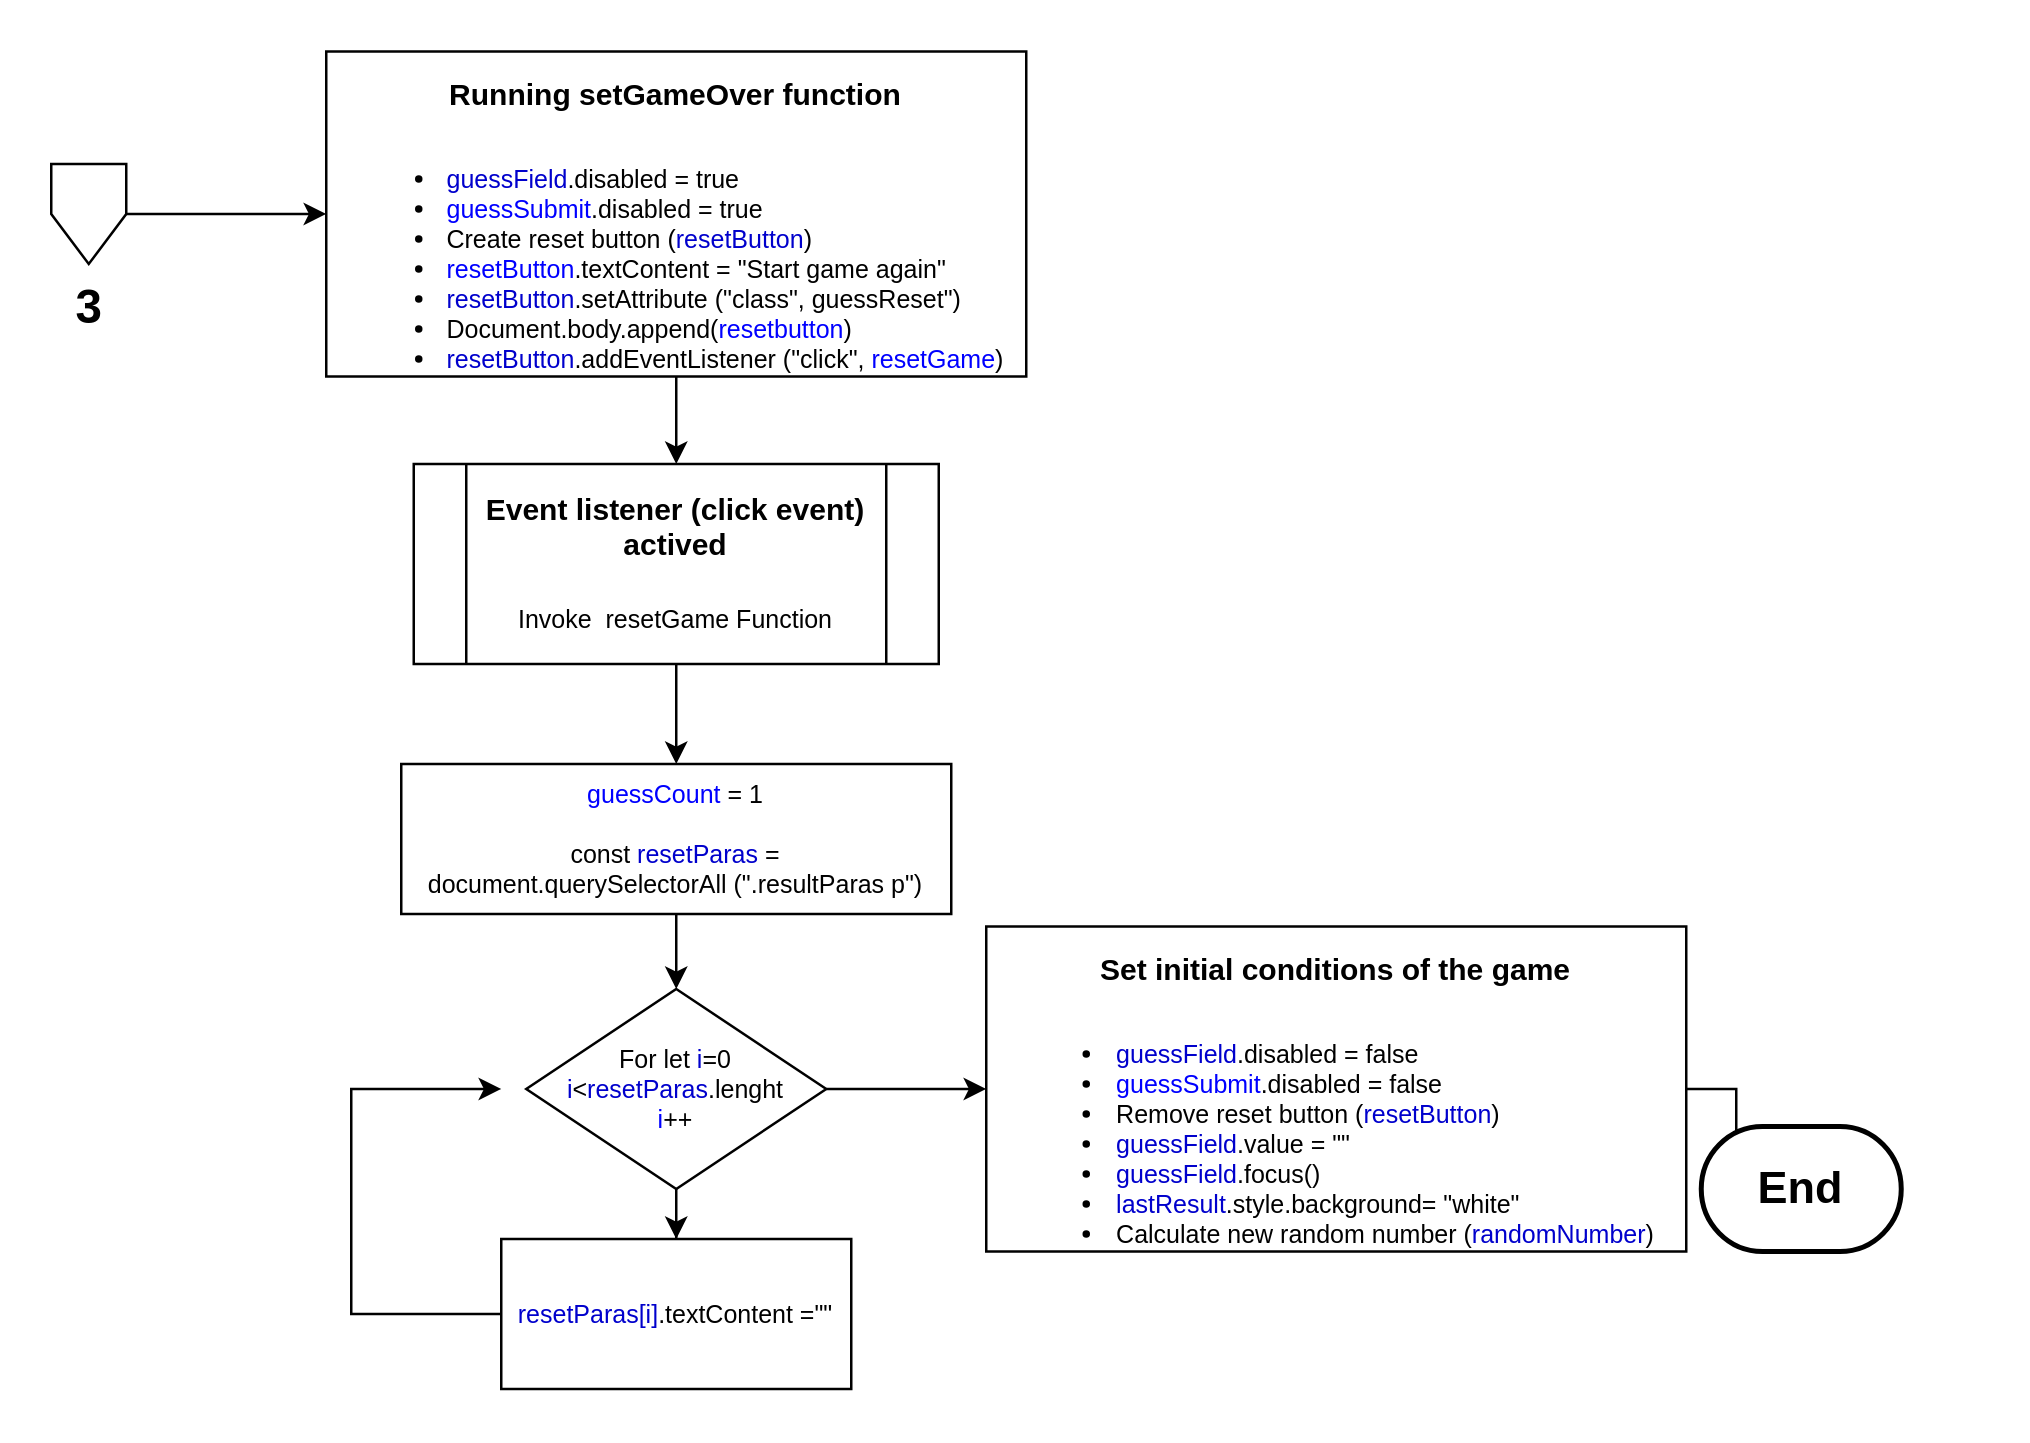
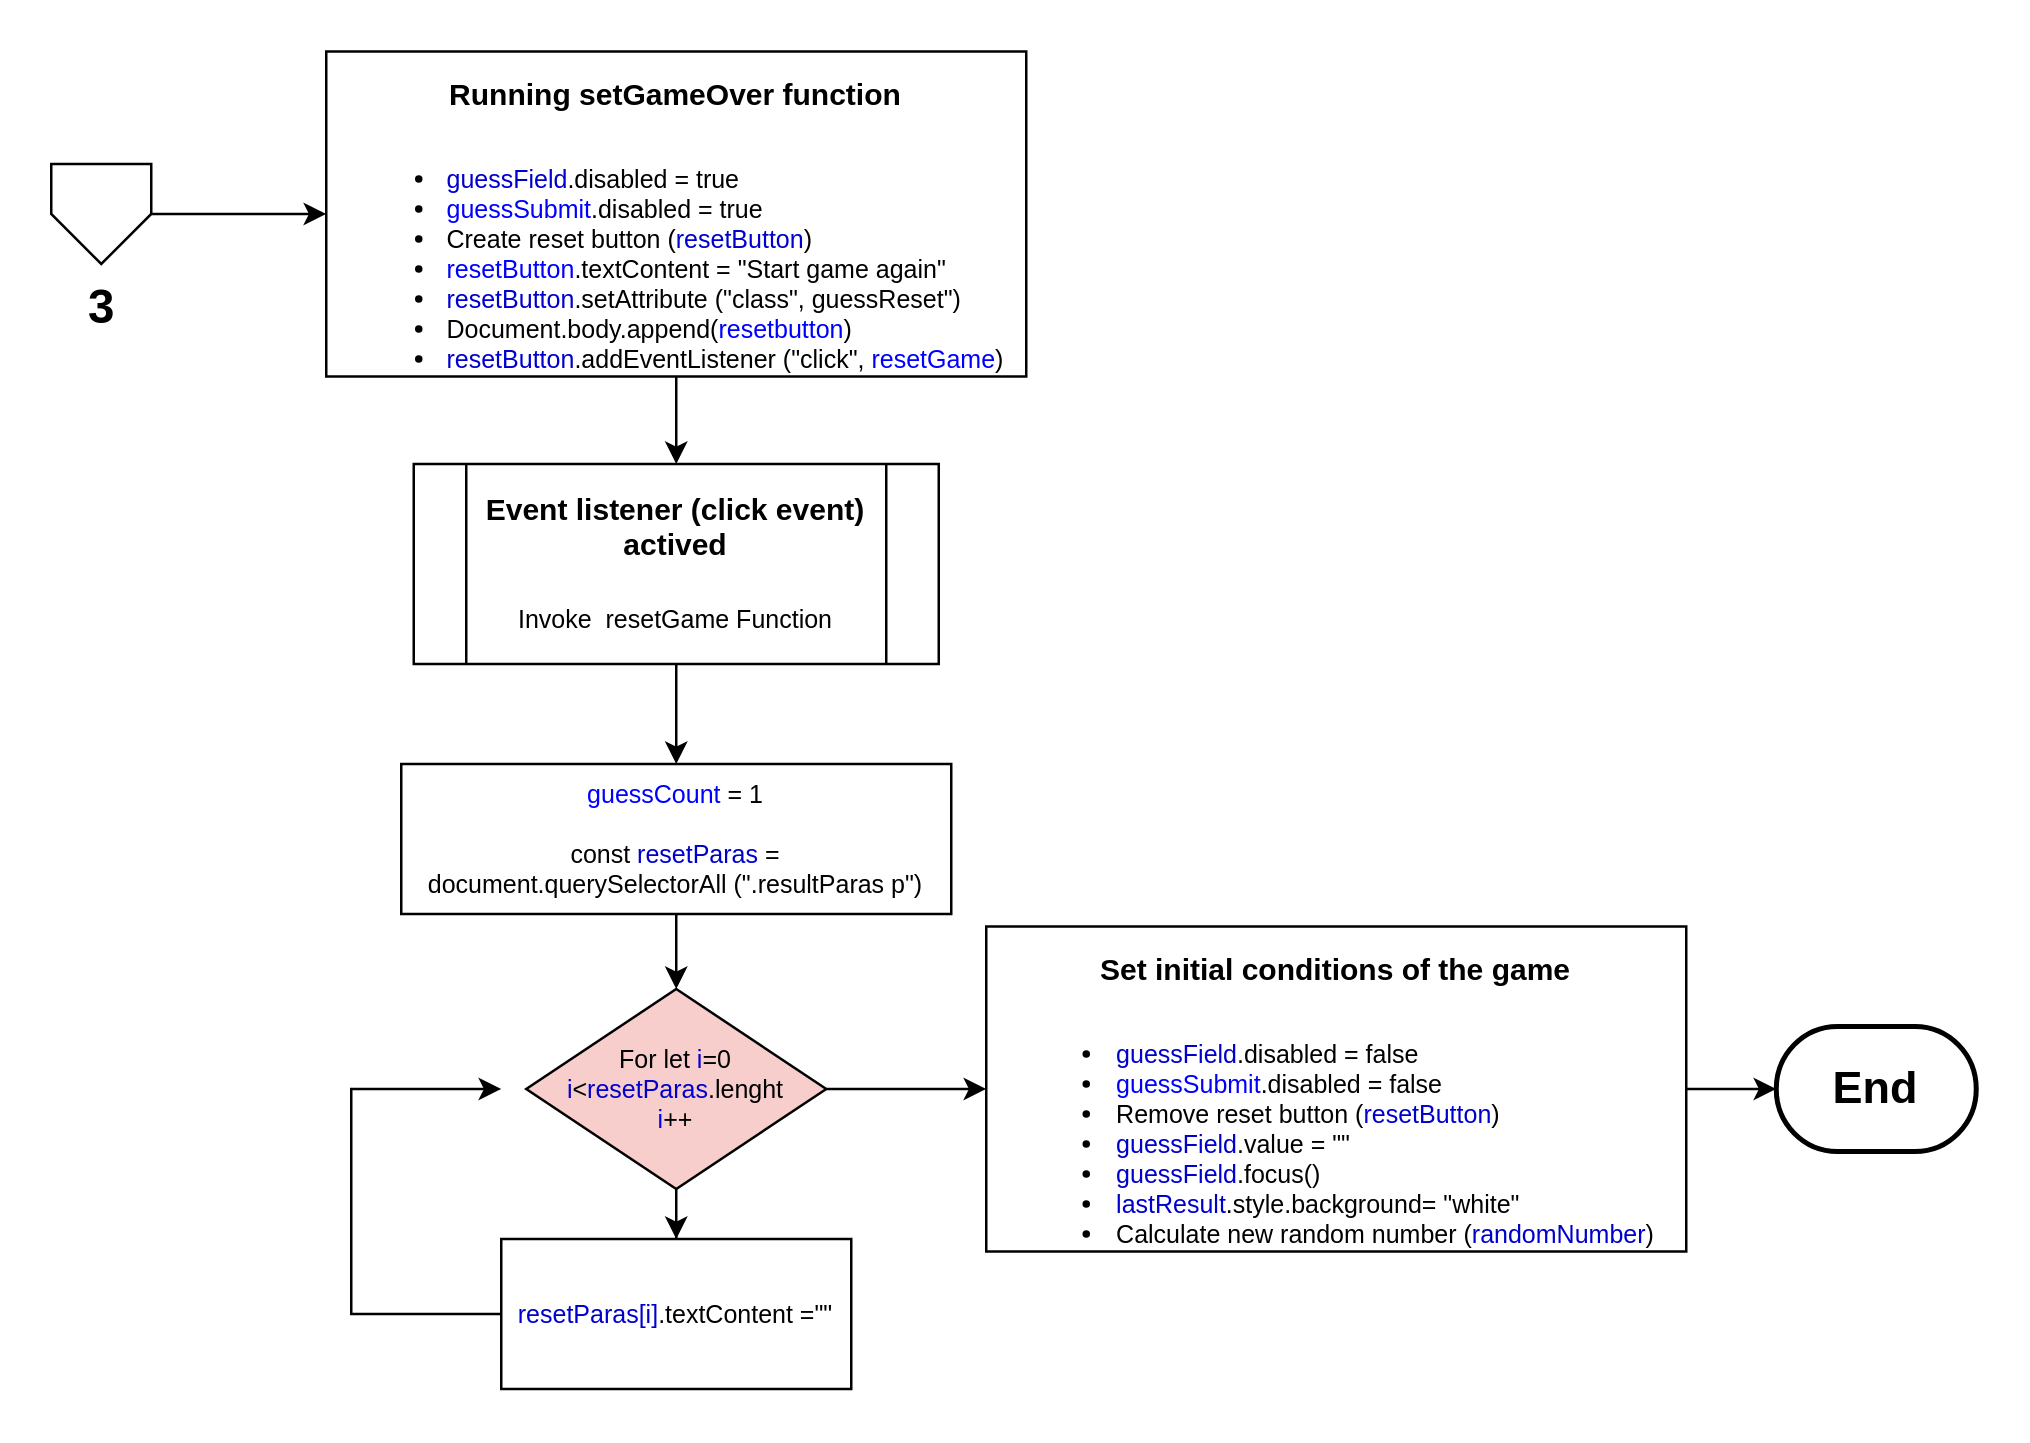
  <mxCell id="0" />
  <mxCell id="1" parent="0" />
  <mxCell id="2" value="" style="edgeStyle=orthogonalEdgeStyle;rounded=0;orthogonalLoop=1;jettySize=auto;html=1;fontSize=10;fontColor=#0000FF;" parent="1" source="3" target="5" edge="1"><mxGeometry relative="1" as="geometry" /></mxCell>
- <mxCell id="3" value="&lt;b&gt;&lt;font style=&quot;font-size: 19px;&quot;&gt;3&lt;/font&gt;&lt;/b&gt;" style="verticalLabelPosition=bottom;verticalAlign=top;html=1;shape=offPageConnector;rounded=0;size=0.5;" parent="1" vertex="1"><mxGeometry x="20" y="65" width="30" height="40" as="geometry" /></mxCell>
+ <mxCell id="3" value="&lt;b&gt;&lt;font style=&quot;font-size: 19px;&quot;&gt;3&lt;/font&gt;&lt;/b&gt;" style="verticalLabelPosition=bottom;verticalAlign=top;html=1;shape=offPageConnector;rounded=0;size=0.5;" parent="1" vertex="1"><mxGeometry x="20" y="65" width="40" height="40" as="geometry" /></mxCell>
  <mxCell id="4" value="" style="edgeStyle=orthogonalEdgeStyle;rounded=0;orthogonalLoop=1;jettySize=auto;html=1;fontSize=10;fontColor=#0000FF;" parent="1" source="5" target="7" edge="1"><mxGeometry relative="1" as="geometry" /></mxCell>
  <mxCell id="5" value="&lt;font style=&quot;&quot;&gt;&lt;b style=&quot;font-size: 12px;&quot;&gt;&lt;br&gt;Running setGameOver function&lt;/b&gt;&lt;br&gt;&lt;div style=&quot;text-align: justify;&quot;&gt;&lt;ul&gt;&lt;li style=&quot;font-size: 10px;&quot;&gt;&lt;font color=&quot;#0000cc&quot;&gt;guessField&lt;/font&gt;.disabled = true&lt;/li&gt;&lt;li style=&quot;font-size: 10px;&quot;&gt;&lt;font color=&quot;#0000ff&quot;&gt;guessSubmit&lt;/font&gt;.disabled = true&lt;/li&gt;&lt;li style=&quot;font-size: 10px;&quot;&gt;Create reset button (&lt;font color=&quot;#0000cc&quot;&gt;resetButton&lt;/font&gt;)&lt;/li&gt;&lt;li style=&quot;font-size: 10px;&quot;&gt;&lt;font color=&quot;#0000ff&quot;&gt;resetButton&lt;/font&gt;.textContent = &quot;Start game again&quot;&lt;/li&gt;&lt;li style=&quot;font-size: 10px;&quot;&gt;&lt;font color=&quot;#0000cc&quot;&gt;resetButton&lt;/font&gt;.setAttribute (&quot;class&quot;, guessReset&quot;)&lt;/li&gt;&lt;li style=&quot;font-size: 10px;&quot;&gt;Document.body.append(&lt;font color=&quot;#0000ff&quot;&gt;resetbutton&lt;/font&gt;)&lt;/li&gt;&lt;li style=&quot;font-size: 10px;&quot;&gt;&lt;font color=&quot;#0000cc&quot;&gt;resetButton&lt;/font&gt;.addEventListener (&quot;click&quot;, &lt;font color=&quot;#0000ff&quot;&gt;resetGame&lt;/font&gt;)&lt;/li&gt;&lt;/ul&gt;&lt;/div&gt;&lt;/font&gt;" style="rounded=0;whiteSpace=wrap;html=1;fontSize=19;" parent="1" vertex="1"><mxGeometry x="130" y="20" width="280" height="130" as="geometry" /></mxCell>
  <mxCell id="6" value="" style="edgeStyle=orthogonalEdgeStyle;rounded=0;orthogonalLoop=1;jettySize=auto;html=1;fontSize=10;fontColor=#0000CC;" parent="1" source="7" target="9" edge="1"><mxGeometry relative="1" as="geometry" /></mxCell>
  <mxCell id="7" value="&lt;span style=&quot;border-color: var(--border-color);&quot;&gt;&lt;b&gt;Event listener (click event) actived&lt;/b&gt;&lt;br&gt;&lt;br&gt;&lt;font style=&quot;font-size: 10px;&quot;&gt;Invoke&amp;nbsp; resetGame Function&lt;/font&gt;&lt;br&gt;&lt;/span&gt;" style="shape=process;whiteSpace=wrap;html=1;backgroundOutline=1;fontSize=12;fontColor=#000000;" parent="1" vertex="1"><mxGeometry x="165" y="185" width="210" height="80" as="geometry" /></mxCell>
  <mxCell id="8" value="" style="edgeStyle=orthogonalEdgeStyle;rounded=0;orthogonalLoop=1;jettySize=auto;html=1;fontSize=10;fontColor=#0000CC;" parent="1" source="9" target="12" edge="1"><mxGeometry relative="1" as="geometry" /></mxCell>
  <mxCell id="9" value="guessCount &lt;font color=&quot;#000000&quot;&gt;= 1&lt;br&gt;&lt;br&gt;const &lt;/font&gt;&lt;font color=&quot;#0000cc&quot;&gt;resetParas&lt;/font&gt;&lt;font color=&quot;#000000&quot;&gt; =&lt;br&gt;document.querySelectorAll (&quot;.resultParas p&quot;)&lt;br&gt;&lt;/font&gt;" style="rounded=0;whiteSpace=wrap;html=1;fontSize=10;fontColor=#0000FF;" parent="1" vertex="1"><mxGeometry x="160" y="305" width="220" height="60" as="geometry" /></mxCell>
  <mxCell id="10" value="" style="edgeStyle=orthogonalEdgeStyle;rounded=0;orthogonalLoop=1;jettySize=auto;html=1;fontSize=10;fontColor=#000000;" parent="1" source="12" target="13" edge="1"><mxGeometry relative="1" as="geometry" /></mxCell>
  <mxCell id="11" value="" style="edgeStyle=orthogonalEdgeStyle;rounded=0;orthogonalLoop=1;jettySize=auto;html=1;fontSize=10;fontColor=#000000;" parent="1" source="12" target="16" edge="1"><mxGeometry relative="1" as="geometry" /></mxCell>
- <mxCell id="12" value="&lt;font color=&quot;#000000&quot;&gt;For let &lt;/font&gt;i&lt;font color=&quot;#000000&quot;&gt;=0&lt;/font&gt;&lt;br&gt;i&lt;font color=&quot;#000000&quot;&gt;&amp;lt;&lt;/font&gt;resetParas&lt;font color=&quot;#000000&quot;&gt;.lenght&lt;/font&gt;&lt;br&gt;&lt;font color=&quot;#0000ff&quot;&gt;i&lt;/font&gt;&lt;font color=&quot;#000000&quot;&gt;++&lt;br&gt;&lt;/font&gt;" style="rhombus;whiteSpace=wrap;html=1;fontSize=10;fontColor=#0000CC;" parent="1" vertex="1"><mxGeometry x="210" y="395" width="120" height="80" as="geometry" /></mxCell>
+ <mxCell id="12" value="&lt;font color=&quot;#000000&quot;&gt;For let &lt;/font&gt;i&lt;font color=&quot;#000000&quot;&gt;=0&lt;/font&gt;&lt;br&gt;i&lt;font color=&quot;#000000&quot;&gt;&amp;lt;&lt;/font&gt;resetParas&lt;font color=&quot;#000000&quot;&gt;.lenght&lt;/font&gt;&lt;br&gt;&lt;font color=&quot;#0000ff&quot;&gt;i&lt;/font&gt;&lt;font color=&quot;#000000&quot;&gt;++&lt;br&gt;&lt;/font&gt;" style="rhombus;whiteSpace=wrap;html=1;fontSize=10;fontColor=#0000CC;fillColor=#f8cecc;" parent="1" vertex="1"><mxGeometry x="210" y="395" width="120" height="80" as="geometry" /></mxCell>
  <mxCell id="13" value="resetParas[i]&lt;font color=&quot;#000000&quot;&gt;.textContent =&quot;&quot;&lt;/font&gt;" style="rounded=0;whiteSpace=wrap;html=1;fontSize=10;fontColor=#0000CC;" parent="1" vertex="1"><mxGeometry x="200" y="495" width="140" height="60" as="geometry" /></mxCell>
  <mxCell id="14" value="" style="endArrow=classic;html=1;rounded=0;fontSize=10;fontColor=#000000;exitX=0;exitY=0.5;exitDx=0;exitDy=0;" parent="1" source="13" edge="1"><mxGeometry width="50" height="50" relative="1" as="geometry"><mxPoint x="380" y="435" as="sourcePoint" /><mxPoint x="200" y="435" as="targetPoint" /><Array as="points"><mxPoint x="140" y="525" /><mxPoint x="140" y="435" /></Array></mxGeometry></mxCell>
  <mxCell id="15" value="" style="edgeStyle=orthogonalEdgeStyle;rounded=0;orthogonalLoop=1;jettySize=auto;html=1;fontSize=10;fontColor=#0000CC;" parent="1" source="16" target="17" edge="1"><mxGeometry relative="1" as="geometry" /></mxCell>
  <mxCell id="16" value="&lt;font style=&quot;&quot;&gt;&lt;b style=&quot;font-size: 12px;&quot;&gt;&lt;br&gt;Set initial conditions of the game&lt;/b&gt;&lt;br&gt;&lt;div style=&quot;text-align: justify;&quot;&gt;&lt;ul&gt;&lt;li style=&quot;font-size: 10px;&quot;&gt;&lt;font color=&quot;#0000cc&quot;&gt;guessField&lt;/font&gt;.disabled = false&lt;/li&gt;&lt;li style=&quot;font-size: 10px;&quot;&gt;&lt;font color=&quot;#0000ff&quot;&gt;guessSubmit&lt;/font&gt;.disabled = false&lt;/li&gt;&lt;li style=&quot;font-size: 10px;&quot;&gt;Remove reset button (&lt;font color=&quot;#0000cc&quot;&gt;resetButton&lt;/font&gt;)&lt;/li&gt;&lt;li style=&quot;font-size: 10px;&quot;&gt;&lt;font style=&quot;border-color: var(--border-color);&quot; color=&quot;#0000cc&quot;&gt;guessField&lt;/font&gt;.value = &quot;&quot;&lt;/li&gt;&lt;li style=&quot;border-color: var(--border-color); font-size: 10px;&quot;&gt;&lt;font style=&quot;border-color: var(--border-color);&quot; color=&quot;#0000cc&quot;&gt;guessField&lt;/font&gt;.focus()&amp;nbsp;&lt;/li&gt;&lt;li style=&quot;font-size: 10px;&quot;&gt;&lt;font color=&quot;#0000cc&quot;&gt;lastResult&lt;/font&gt;.style.background= &quot;white&quot;&lt;/li&gt;&lt;li style=&quot;font-size: 10px;&quot;&gt;Calculate new random number (&lt;font color=&quot;#0000cc&quot;&gt;randomNumber&lt;/font&gt;)&lt;/li&gt;&lt;/ul&gt;&lt;/div&gt;&lt;/font&gt;" style="rounded=0;whiteSpace=wrap;html=1;fontSize=19;" parent="1" vertex="1"><mxGeometry x="394" y="370" width="280" height="130" as="geometry" /></mxCell>
- <mxCell id="17" value="End" style="strokeWidth=2;html=1;shape=mxgraph.flowchart.terminator;whiteSpace=wrap;fontSize=18;fontStyle=1" parent="1" vertex="1"><mxGeometry x="680" y="450" width="80" height="50" as="geometry" /></mxCell>
+ <mxCell id="17" value="End" style="strokeWidth=2;html=1;shape=mxgraph.flowchart.terminator;whiteSpace=wrap;fontSize=18;fontStyle=1" parent="1" vertex="1"><mxGeometry x="710" y="410" width="80" height="50" as="geometry" /></mxCell>
